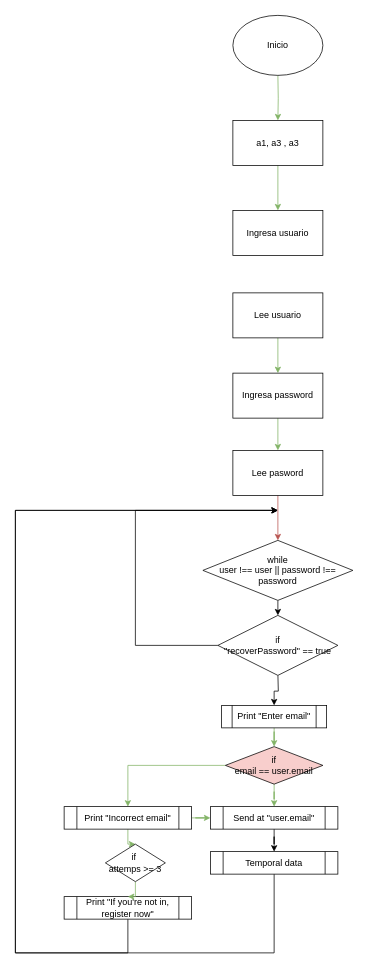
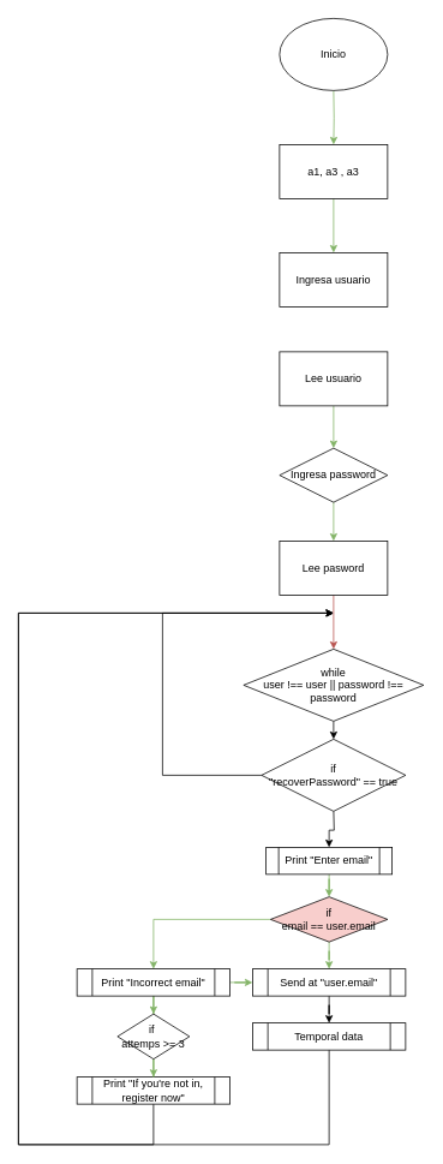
  <mxCell id="0" />
  <mxCell id="1" parent="0" />
  <mxCell id="2" style="edgeStyle=orthogonalEdgeStyle;rounded=0;orthogonalLoop=1;jettySize=auto;html=1;exitX=0.5;exitY=1;exitDx=0;exitDy=0;entryX=0.5;entryY=0;entryDx=0;entryDy=0;fillColor=#d5e8d4;gradientColor=#97d077;strokeColor=#82b366;" edge="1" parent="1" target="4"><mxGeometry relative="1" as="geometry"><mxPoint x="370" y="100" as="sourcePoint" /></mxGeometry></mxCell>
  <mxCell id="3" style="edgeStyle=orthogonalEdgeStyle;rounded=0;orthogonalLoop=1;jettySize=auto;html=1;exitX=0.5;exitY=1;exitDx=0;exitDy=0;entryX=0.5;entryY=0;entryDx=0;entryDy=0;fillColor=#d5e8d4;gradientColor=#97d077;strokeColor=#82b366;" edge="1" parent="1" source="4" target="5"><mxGeometry relative="1" as="geometry" /></mxCell>
  <mxCell id="4" value="a1, a3 , a3" style="rounded=0;whiteSpace=wrap;html=1;" parent="1" vertex="1"><mxGeometry x="310" y="160" width="120" height="60" as="geometry" /></mxCell>
  <mxCell id="5" value="Ingresa usuario" style="rounded=0;whiteSpace=wrap;html=1;" parent="1" vertex="1"><mxGeometry x="310" y="280" width="120" height="60" as="geometry" /></mxCell>
  <mxCell id="6" style="edgeStyle=orthogonalEdgeStyle;rounded=0;orthogonalLoop=1;jettySize=auto;html=1;exitX=0.5;exitY=1;exitDx=0;exitDy=0;entryX=0.5;entryY=0;entryDx=0;entryDy=0;fillColor=#d5e8d4;gradientColor=#97d077;strokeColor=#82b366;" edge="1" parent="1" source="7" target="9"><mxGeometry relative="1" as="geometry" /></mxCell>
  <mxCell id="7" value="Lee usuario" style="rounded=0;whiteSpace=wrap;html=1;" parent="1" vertex="1"><mxGeometry x="310" y="390" width="120" height="60" as="geometry" /></mxCell>
  <mxCell id="8" style="edgeStyle=orthogonalEdgeStyle;rounded=0;orthogonalLoop=1;jettySize=auto;html=1;exitX=0.5;exitY=1;exitDx=0;exitDy=0;entryX=0.5;entryY=0;entryDx=0;entryDy=0;fillColor=#d5e8d4;gradientColor=#97d077;strokeColor=#82b366;" edge="1" parent="1" source="9" target="11"><mxGeometry relative="1" as="geometry" /></mxCell>
- <mxCell id="9" value="Ingresa password" style="rounded=0;whiteSpace=wrap;html=1;" parent="1" vertex="1"><mxGeometry x="310" y="497" width="120" height="60" as="geometry" /></mxCell>
+ <mxCell id="9" value="Ingresa password" style="rhombus;whiteSpace=wrap;html=1;" parent="1" vertex="1"><mxGeometry x="310" y="497" width="120" height="60" as="geometry" /></mxCell>
  <mxCell id="10" style="edgeStyle=orthogonalEdgeStyle;rounded=0;orthogonalLoop=1;jettySize=auto;html=1;entryX=0.5;entryY=0;entryDx=0;entryDy=0;fillColor=#f8cecc;gradientColor=#ea6b66;strokeColor=#b85450;" edge="1" parent="1" source="11" target="13"><mxGeometry relative="1" as="geometry" /></mxCell>
  <mxCell id="11" value="Lee pasword" style="rounded=0;whiteSpace=wrap;html=1;" parent="1" vertex="1"><mxGeometry x="310" y="600" width="120" height="60" as="geometry" /></mxCell>
  <mxCell id="12" style="edgeStyle=orthogonalEdgeStyle;rounded=0;orthogonalLoop=1;jettySize=auto;html=1;exitX=0.5;exitY=1;exitDx=0;exitDy=0;entryX=0.5;entryY=0;entryDx=0;entryDy=0;" edge="1" parent="1" source="13" target="33"><mxGeometry relative="1" as="geometry" /></mxCell>
  <mxCell id="13" value="while&lt;br&gt;user !== user || password !== password" style="rhombus;whiteSpace=wrap;html=1;" vertex="1" parent="1"><mxGeometry x="270" y="720" width="200" height="80" as="geometry" /></mxCell>
  <mxCell id="14" style="edgeStyle=orthogonalEdgeStyle;rounded=0;orthogonalLoop=1;jettySize=auto;html=1;entryX=0.5;entryY=0;entryDx=0;entryDy=0;fillColor=#d5e8d4;gradientColor=#97d077;strokeColor=#82b366;" edge="1" parent="1" source="15" target="18"><mxGeometry relative="1" as="geometry" /></mxCell>
  <mxCell id="15" value="Print &quot;Enter email&quot;" style="shape=process;whiteSpace=wrap;html=1;backgroundOutline=1;" vertex="1" parent="1"><mxGeometry x="295" y="940" width="140" height="30" as="geometry" /></mxCell>
  <mxCell id="16" style="edgeStyle=orthogonalEdgeStyle;rounded=0;orthogonalLoop=1;jettySize=auto;html=1;entryX=0.5;entryY=0;entryDx=0;entryDy=0;exitX=0;exitY=0.5;exitDx=0;exitDy=0;fillColor=#d5e8d4;gradientColor=#97d077;strokeColor=#82b366;" edge="1" parent="1" source="18" target="21"><mxGeometry relative="1" as="geometry" /></mxCell>
  <mxCell id="17" style="edgeStyle=orthogonalEdgeStyle;rounded=0;orthogonalLoop=1;jettySize=auto;html=1;fillColor=#d5e8d4;gradientColor=#97d077;strokeColor=#82b366;" edge="1" parent="1" source="18" target="28"><mxGeometry relative="1" as="geometry" /></mxCell>
  <mxCell id="18" value="if&lt;br&gt;email == user.email" style="rhombus;whiteSpace=wrap;html=1;fillColor=#f8cecc;" vertex="1" parent="1"><mxGeometry x="300" y="995" width="130" height="50" as="geometry" /></mxCell>
  <mxCell id="19" style="edgeStyle=orthogonalEdgeStyle;rounded=0;orthogonalLoop=1;jettySize=auto;html=1;entryX=0.5;entryY=0;entryDx=0;entryDy=0;fillColor=#d5e8d4;gradientColor=#97d077;strokeColor=#82b366;" edge="1" parent="1" source="21" target="26"><mxGeometry relative="1" as="geometry" /></mxCell>
  <mxCell id="20" value="" style="edgeStyle=orthogonalEdgeStyle;rounded=0;orthogonalLoop=1;jettySize=auto;html=1;fillColor=#d5e8d4;gradientColor=#97d077;strokeColor=#82b366;" edge="1" parent="1" source="21" target="28"><mxGeometry relative="1" as="geometry" /></mxCell>
  <mxCell id="21" value="Print &quot;Incorrect email&quot;" style="shape=process;whiteSpace=wrap;html=1;backgroundOutline=1;" vertex="1" parent="1"><mxGeometry x="85" y="1075" width="170" height="30" as="geometry" /></mxCell>
  <mxCell id="22" value="Inicio" style="ellipse;whiteSpace=wrap;html=1;" vertex="1" parent="1"><mxGeometry x="310" y="20" width="120" height="80" as="geometry" /></mxCell>
  <mxCell id="23" style="edgeStyle=orthogonalEdgeStyle;rounded=0;orthogonalLoop=1;jettySize=auto;html=1;exitX=0.5;exitY=1;exitDx=0;exitDy=0;" edge="1" parent="1" source="24"><mxGeometry relative="1" as="geometry"><mxPoint x="370" y="680" as="targetPoint" /><Array as="points"><mxPoint x="170" y="1270" /><mxPoint x="20" y="1270" /><mxPoint x="20" y="680" /></Array></mxGeometry></mxCell>
  <mxCell id="24" value="Print &quot;If you're not in, register now&quot;" style="shape=process;whiteSpace=wrap;html=1;backgroundOutline=1;" vertex="1" parent="1"><mxGeometry x="85" y="1195" width="170" height="30" as="geometry" /></mxCell>
  <mxCell id="25" style="edgeStyle=orthogonalEdgeStyle;rounded=0;orthogonalLoop=1;jettySize=auto;html=1;entryX=0.5;entryY=0;entryDx=0;entryDy=0;fillColor=#d5e8d4;gradientColor=#97d077;strokeColor=#82b366;" edge="1" parent="1" source="26" target="24"><mxGeometry relative="1" as="geometry" /></mxCell>
- <mxCell id="26" value="if&amp;nbsp;&lt;br&gt;attemps &amp;gt;= 3" style="rhombus;whiteSpace=wrap;html=1;" vertex="1" parent="1"><mxGeometry x="140" y="1125" width="80" height="50" as="geometry" /></mxCell>
+ <mxCell id="26" value="if&amp;nbsp;&lt;br&gt;attemps &amp;gt;= 3" style="rhombus;whiteSpace=wrap;html=1;" vertex="1" parent="1"><mxGeometry x="130" y="1125" width="80" height="50" as="geometry" /></mxCell>
  <mxCell id="27" style="edgeStyle=orthogonalEdgeStyle;rounded=0;orthogonalLoop=1;jettySize=auto;html=1;entryX=0.5;entryY=0;entryDx=0;entryDy=0;" edge="1" parent="1" source="28" target="30"><mxGeometry relative="1" as="geometry" /></mxCell>
  <mxCell id="28" value="Send at &quot;user.email&quot;" style="shape=process;whiteSpace=wrap;html=1;backgroundOutline=1;" vertex="1" parent="1"><mxGeometry x="280" y="1075" width="170" height="30" as="geometry" /></mxCell>
  <mxCell id="29" style="edgeStyle=orthogonalEdgeStyle;rounded=0;orthogonalLoop=1;jettySize=auto;html=1;exitX=0.5;exitY=1;exitDx=0;exitDy=0;" edge="1" parent="1" source="30"><mxGeometry relative="1" as="geometry"><mxPoint x="370" y="680" as="targetPoint" /><Array as="points"><mxPoint x="365" y="1270" /><mxPoint x="20" y="1270" /><mxPoint x="20" y="680" /></Array></mxGeometry></mxCell>
  <mxCell id="30" value="Temporal data" style="shape=process;whiteSpace=wrap;html=1;backgroundOutline=1;" vertex="1" parent="1"><mxGeometry x="280" y="1135" width="170" height="30" as="geometry" /></mxCell>
  <mxCell id="31" style="edgeStyle=orthogonalEdgeStyle;rounded=0;orthogonalLoop=1;jettySize=auto;html=1;entryX=0.5;entryY=0;entryDx=0;entryDy=0;" edge="1" parent="1" target="15"><mxGeometry relative="1" as="geometry"><mxPoint x="370.059" y="900.001" as="sourcePoint" /></mxGeometry></mxCell>
  <mxCell id="32" style="edgeStyle=orthogonalEdgeStyle;rounded=0;orthogonalLoop=1;jettySize=auto;html=1;exitX=0;exitY=0.5;exitDx=0;exitDy=0;" edge="1" parent="1" source="33"><mxGeometry relative="1" as="geometry"><mxPoint x="370" y="680" as="targetPoint" /><mxPoint x="270" y="860" as="sourcePoint" /><Array as="points"><mxPoint x="180" y="860" /><mxPoint x="180" y="680" /></Array></mxGeometry></mxCell>
  <mxCell id="33" value="if&lt;br&gt;&quot;recoverPassword&quot; == true" style="rhombus;whiteSpace=wrap;html=1;" vertex="1" parent="1"><mxGeometry x="290" y="820" width="160" height="80" as="geometry" /></mxCell>
